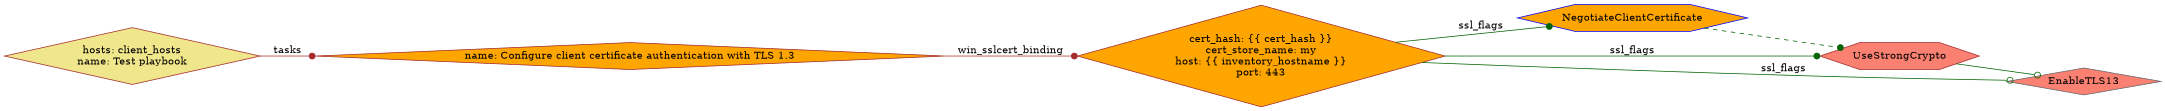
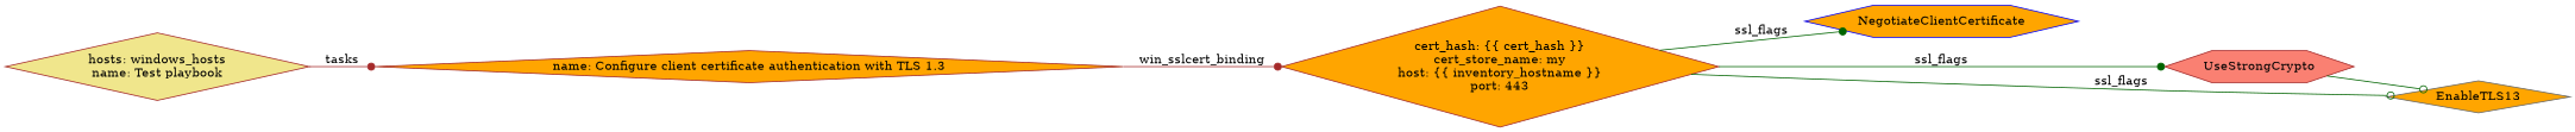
  digraph {
    rankdir=LR
    node [color=brown fillcolor=orange shape=diamond style=filled]
    edge [arrowhead=dot color=darkgreen]
    n1 [color=blue label=NegotiateClientCertificate shape=hexagon]
    n2 [fillcolor=salmon label=UseStrongCrypto shape=hexagon]
-   n3 [color=gray40 fillcolor=salmon label=EnableTLS13]
+   n3 [color=gray40 label=EnableTLS13]
    n4 [label="cert_hash: {{ cert_hash }}\ncert_store_name: my\nhost: {{ inventory_hostname }}\nport: 443\n"]
    n5 [label="name: Configure client certificate authentication with TLS 1.3\n"]
-   n6 [fillcolor=khaki label="hosts: client_hosts\nname: Test playbook\n"]
-   n1 -> n2 [style=dashed]
+   n6 [fillcolor=khaki label="hosts: windows_hosts\nname: Test playbook\n"]
    n2 -> n3 [arrowhead=odot style=solid]
    n4 -> n1 [label=ssl_flags]
    n4 -> n2 [label=ssl_flags]
    n4 -> n3 [arrowhead=odot label=ssl_flags]
    n5 -> n4 [color=brown label=win_sslcert_binding]
    n6 -> n5 [color=brown label=tasks]
  }
